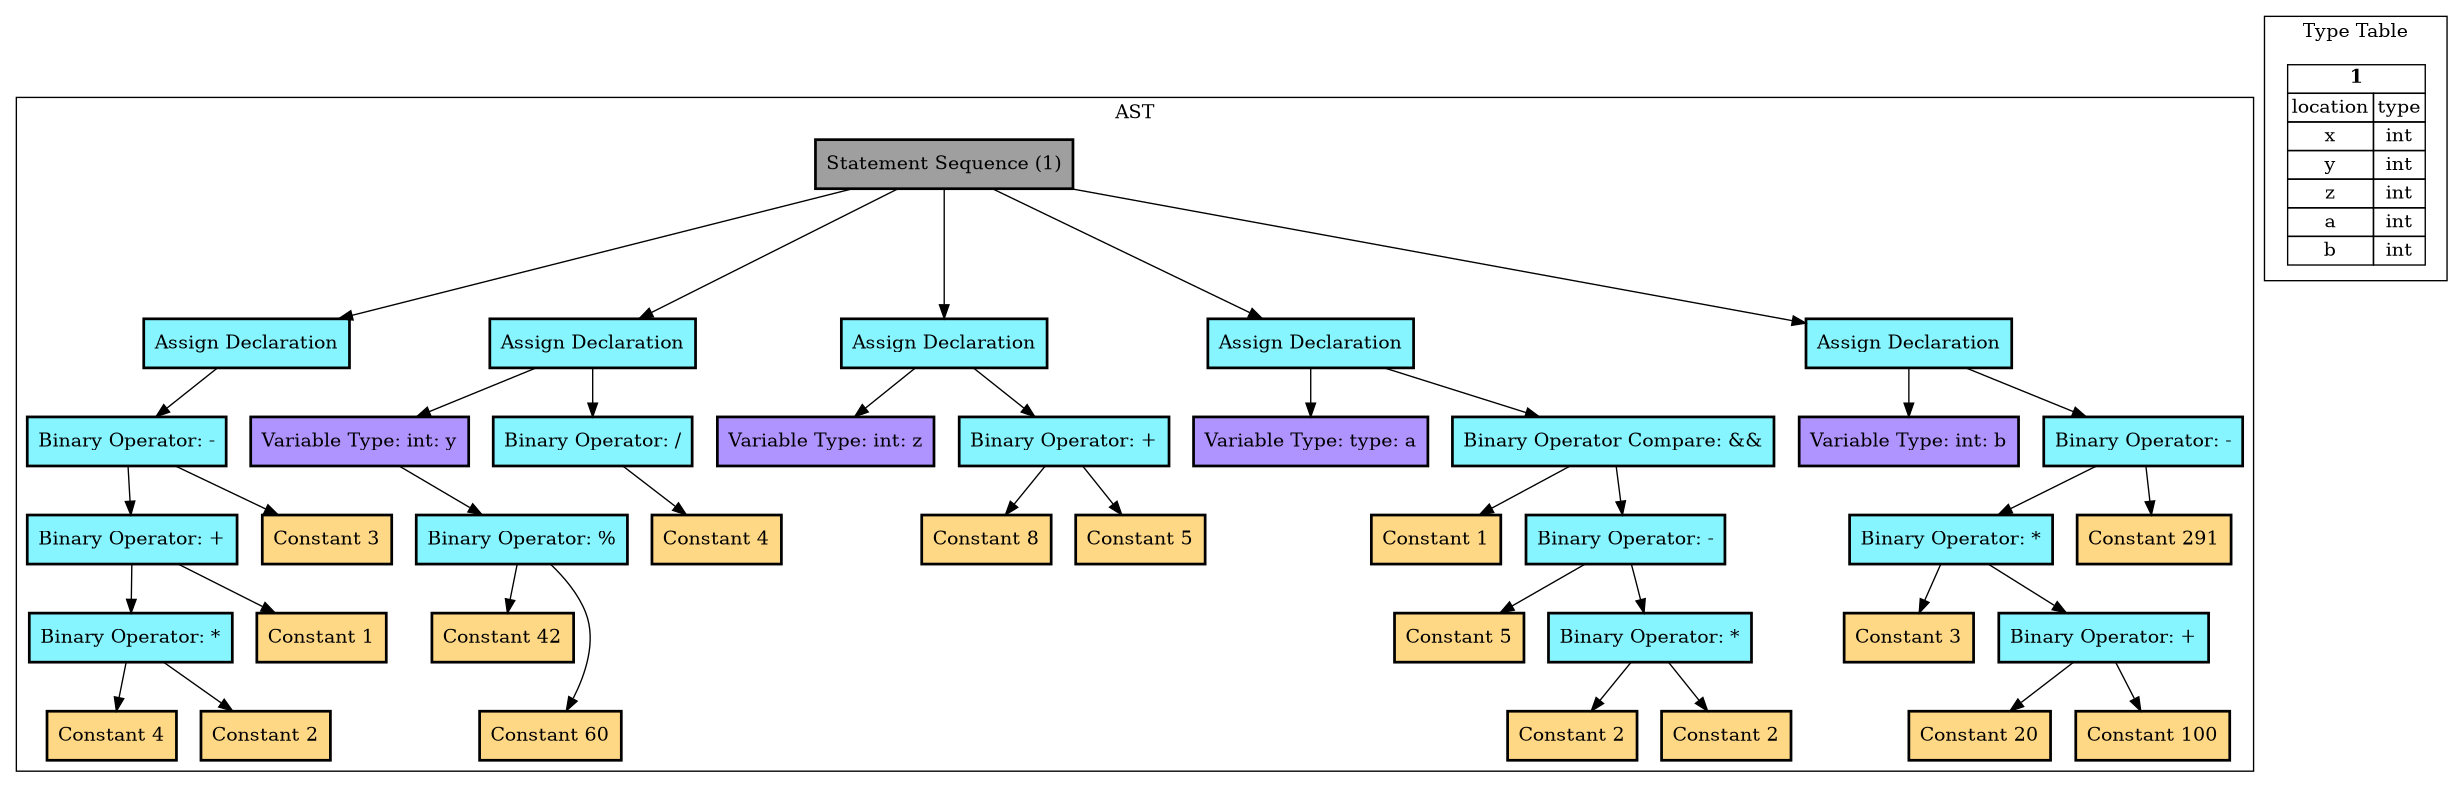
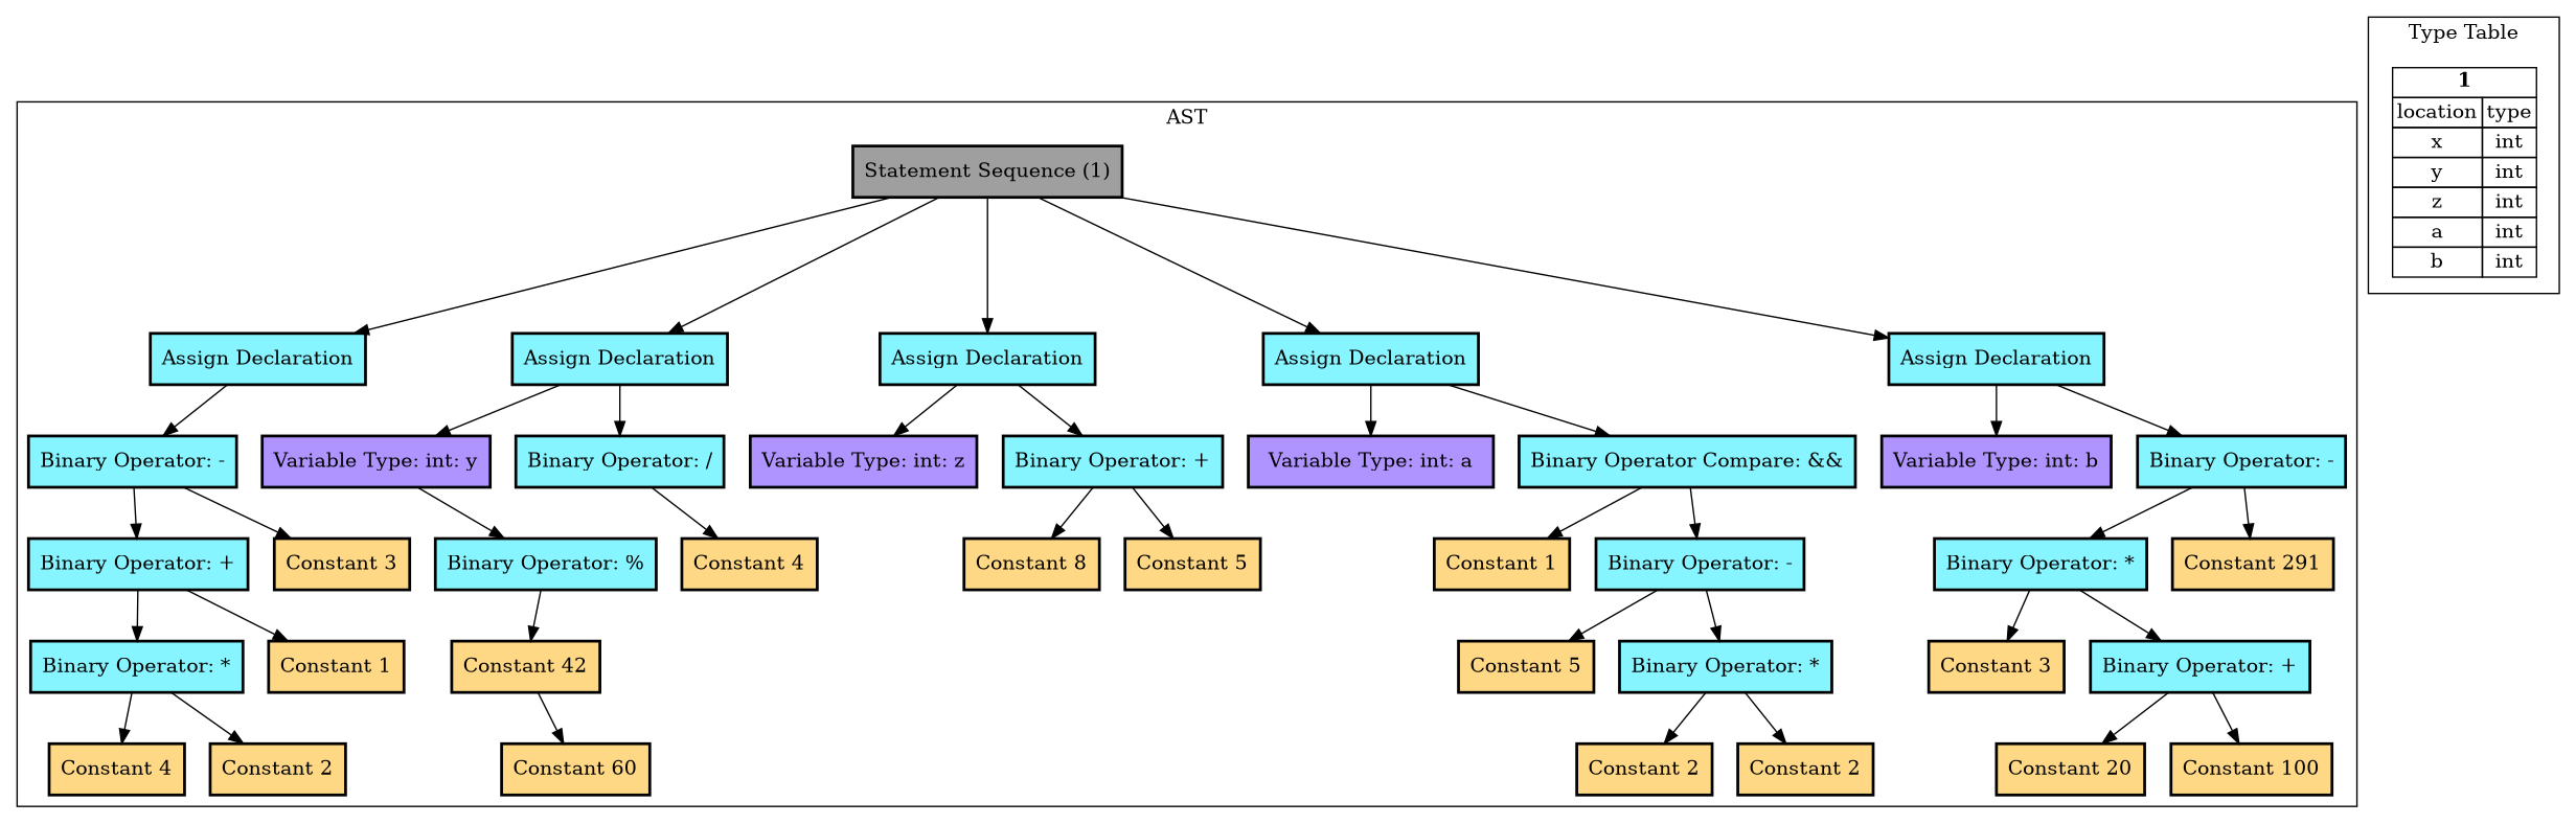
  digraph {
    node [fillcolor="#87f5ff" penwidth=2 shape=rectangle style=filled]
    n1 [fillcolor="#9f9f9f" label="Statement Sequence (1)"]
    n2 [label="Assign Declaration"]
    n3 [label="Assign Declaration"]
    n4 [label="Assign Declaration"]
    n5 [label="Assign Declaration"]
    n6 [label="Assign Declaration"]
    n7 [label="Binary Operator: -"]
    n8 [label="Binary Operator: +"]
    n9 [fillcolor="#FFD885" label="Constant 3"]
    n10 [label="Binary Operator: *"]
    n11 [fillcolor="#FFD885" label="Constant 1"]
    n12 [fillcolor="#FFD885" label="Constant 4"]
    n13 [fillcolor="#FFD885" label="Constant 2"]
    n14 [fillcolor="#af93ff" label="Variable Type: int: y"]
    n15 [label="Binary Operator: /"]
    n16 [label="Binary Operator: %"]
    n17 [fillcolor="#FFD885" label="Constant 4"]
    n18 [fillcolor="#FFD885" label="Constant 42"]
    n19 [fillcolor="#FFD885" label="Constant 60"]
    n20 [fillcolor="#af93ff" label="Variable Type: int: z"]
    n21 [label="Binary Operator: +"]
    n22 [fillcolor="#FFD885" label="Constant 8"]
    n23 [fillcolor="#FFD885" label="Constant 5"]
-   n24 [fillcolor="#af93ff" label="Variable Type: type: a"]
+   n24 [fillcolor="#af93ff" label="Variable Type: int: a"]
    n25 [label="Binary Operator Compare: &&"]
    n26 [fillcolor="#FFD885" label="Constant 1"]
    n27 [label="Binary Operator: -"]
    n28 [fillcolor="#FFD885" label="Constant 5"]
    n29 [label="Binary Operator: *"]
    n30 [fillcolor="#FFD885" label="Constant 2"]
    n31 [fillcolor="#FFD885" label="Constant 2"]
    n32 [fillcolor="#af93ff" label="Variable Type: int: b"]
    n33 [label="Binary Operator: -"]
    n34 [label="Binary Operator: *"]
    n35 [fillcolor="#FFD885" label="Constant 291"]
    n36 [fillcolor="#FFD885" label="Constant 3"]
    n37 [label="Binary Operator: +"]
    n38 [fillcolor="#FFD885" label="Constant 20"]
    n39 [fillcolor="#FFD885" label="Constant 100"]
    n40 [label=< 				<table border='0' cellborder='1' cellspacing='0'> 					<tr><td colspan="2"><b>1</b></td></tr> 					<tr><td>location</td><td>type</td></tr> 					<tr><td>x</td><td>int</td></tr> 					<tr><td>y</td><td>int</td></tr> 					<tr><td>z</td><td>int</td></tr> 					<tr><td>a</td><td>int</td></tr> 					<tr><td>b</td><td>int</td></tr> 				</table> 			> shape=plaintext fillcolor="" penwidth="" style=""]
    subgraph cluster_1 {
      label=AST
      n1
      n2
      n3
      n4
      n5
      n6
      n7
      n8
      n9
      n10
      n11
      n12
      n13
      n14
      n15
      n16
      n17
      n18
      n19
      n20
      n21
      n22
      n23
      n24
      n25
      n26
      n27
      n28
      n29
      n30
      n31
      n32
      n33
      n34
      n35
      n36
      n37
      n38
      n39
    }
    subgraph cluster_2 {
      label="Type Table"
      n40
    }
    n1 -> n2
    n1 -> n3
    n1 -> n4
    n1 -> n5
    n1 -> n6
    n2 -> n7
    n3 -> n14
    n3 -> n15
    n4 -> n20
    n4 -> n21
    n5 -> n24
    n5 -> n25
    n6 -> n32
    n6 -> n33
    n7 -> n8
    n7 -> n9
    n8 -> n10
    n8 -> n11
    n10 -> n12
    n10 -> n13
    n14 -> n16
    n15 -> n17
    n16 -> n18
-   n16 -> n19
+   n18 -> n19
    n21 -> n22
    n21 -> n23
    n25 -> n26
    n25 -> n27
    n27 -> n28
    n27 -> n29
    n29 -> n30
    n29 -> n31
    n33 -> n34
    n33 -> n35
    n34 -> n36
    n34 -> n37
    n37 -> n38
    n37 -> n39
  }
